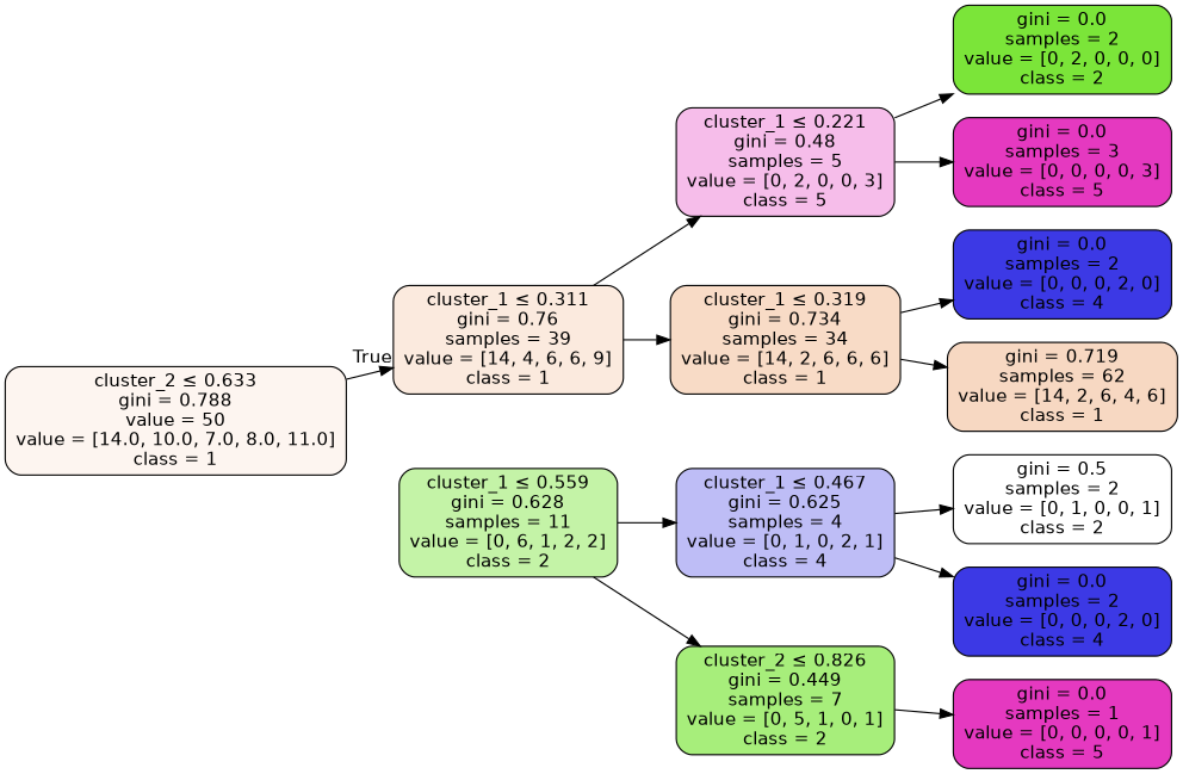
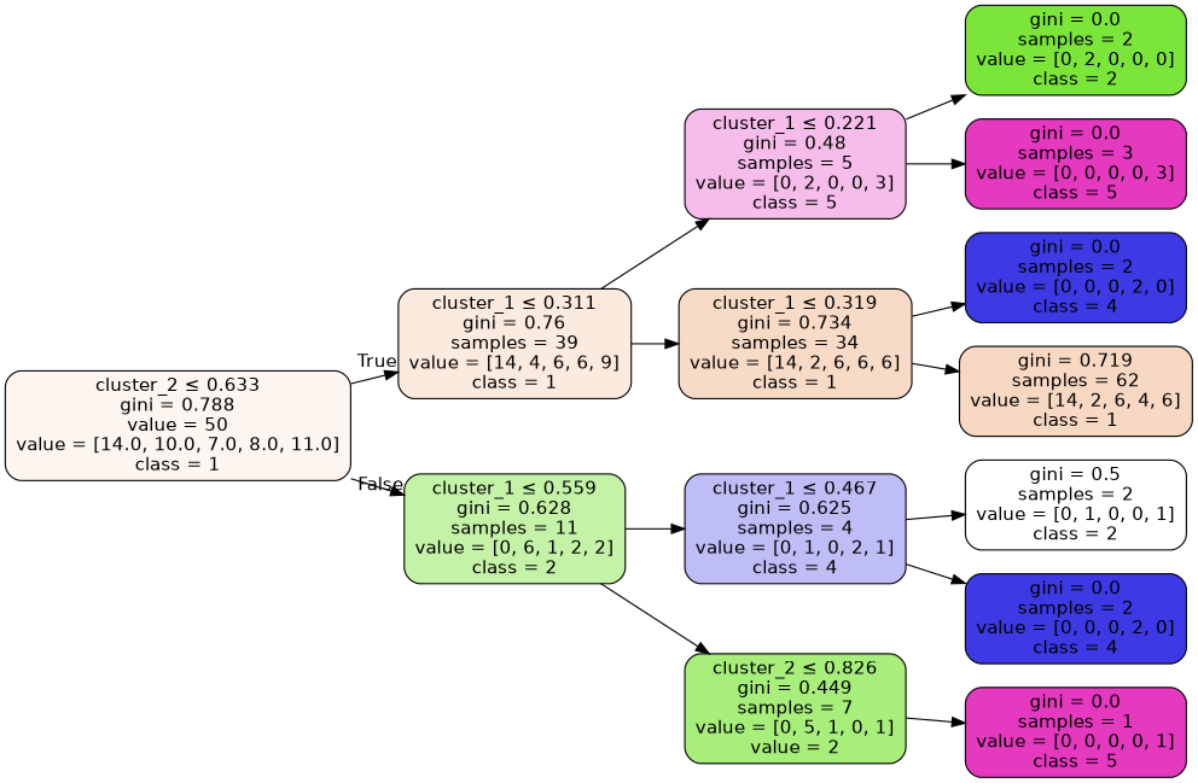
  digraph {
    rankdir=LR
    node [color=black fillcolor="#e539c0" fontname=helvetica shape=box style="filled, rounded"]
    edge [fontname=helvetica]
    n1 [fillcolor="#fdf5f0" label=<cluster_2 &le; 0.633<br/>gini = 0.788<br/>value = 50<br/>value = [14.0, 10.0, 7.0, 8.0, 11.0]<br/>class = 1>]
    n2 [fillcolor="#fbeade" label=<cluster_1 &le; 0.311<br/>gini = 0.76<br/>samples = 39<br/>value = [14, 4, 6, 6, 9]<br/>class = 1>]
    n3 [fillcolor="#c4f3a7" label=<cluster_1 &le; 0.559<br/>gini = 0.628<br/>samples = 11<br/>value = [0, 6, 1, 2, 2]<br/>class = 2>]
    n4 [fillcolor="#f6bdea" label=<cluster_1 &le; 0.221<br/>gini = 0.48<br/>samples = 5<br/>value = [0, 2, 0, 0, 3]<br/>class = 5>]
    n5 [fillcolor="#f8dbc6" label=<cluster_1 &le; 0.319<br/>gini = 0.734<br/>samples = 34<br/>value = [14, 2, 6, 6, 6]<br/>class = 1>]
    n6 [fillcolor="#bebdf6" label=<cluster_1 &le; 0.467<br/>gini = 0.625<br/>samples = 4<br/>value = [0, 1, 0, 2, 1]<br/>class = 4>]
-   n7 [fillcolor="#a7ee7b" label=<cluster_2 &le; 0.826<br/>gini = 0.449<br/>samples = 7<br/>value = [0, 5, 1, 0, 1]<br/>class = 2>]
+   n7 [fillcolor="#a7ee7b" label=<cluster_2 &le; 0.826<br/>gini = 0.449<br/>samples = 7<br/>value = [0, 5, 1, 0, 1]<br/>value = 2>]
    n8 [fillcolor="#7be539" label=<gini = 0.0<br/>samples = 2<br/>value = [0, 2, 0, 0, 0]<br/>class = 2>]
    n9 [label=<gini = 0.0<br/>samples = 3<br/>value = [0, 0, 0, 0, 3]<br/>class = 5>]
    n10 [fillcolor="#3c39e5" label=<gini = 0.0<br/>samples = 2<br/>value = [0, 0, 0, 2, 0]<br/>class = 4>]
    n11 [fillcolor="#f7d8c2" label=<gini = 0.719<br/>samples = 62<br/>value = [14, 2, 6, 4, 6]<br/>class = 1>]
    n12 [fillcolor="#ffffff" label=<gini = 0.5<br/>samples = 2<br/>value = [0, 1, 0, 0, 1]<br/>class = 2>]
    n13 [fillcolor="#3c39e5" label=<gini = 0.0<br/>samples = 2<br/>value = [0, 0, 0, 2, 0]<br/>class = 4>]
    n14 [label=<gini = 0.0<br/>samples = 1<br/>value = [0, 0, 0, 0, 1]<br/>class = 5>]
    n1 -> n2 [headlabel=True labelangle=45 labeldistance=2.5]
+   n1 -> n3 [headlabel=False labelangle=-45 labeldistance=2.5]
    n2 -> n4
    n2 -> n5
    n3 -> n6
    n3 -> n7
    n4 -> n8
    n4 -> n9
    n5 -> n10
    n5 -> n11
    n6 -> n12
    n6 -> n13
    n7 -> n14
  }
